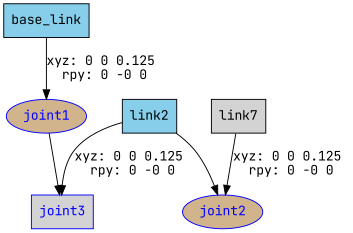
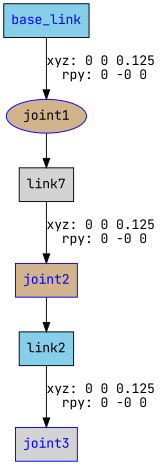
  digraph {
    fontname="JetBrains Mono"
    node [fillcolor=skyblue fontname="JetBrains Mono" shape=box style=filled]
    edge [fontname="JetBrains Mono"]
-   n1 [label=base_link]
-   joint1 [color=blue fillcolor=tan fontcolor=blue shape=ellipse]
+   n1 [label=base_link fontcolor=blue]
+   joint1 [color=blue fillcolor=tan fontcolor=black shape=ellipse]
    n3 [fillcolor=lightgrey label=link7]
-   joint2 [color=blue fillcolor=tan fontcolor=blue shape=ellipse]
+   joint2 [color=blue fillcolor=tan fontcolor=blue]
    n5 [label=link2]
    joint3 [color=blue fillcolor=lightgrey fontcolor=blue]
    n1 -> joint1 [label="xyz: 0 0 0.125 \nrpy: 0 -0 0"]
-   joint1 -> joint3
+   joint1 -> n3
    n3 -> joint2 [label="xyz: 0 0 0.125 \nrpy: 0 -0 0"]
-   n5 -> joint2
+   joint2 -> n5
    n5 -> joint3 [label="xyz: 0 0 0.125 \nrpy: 0 -0 0"]
  }
